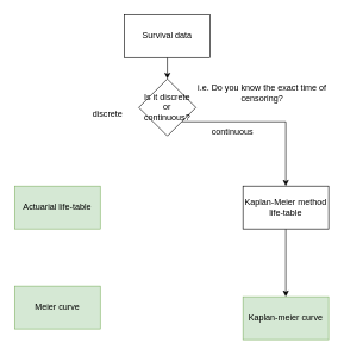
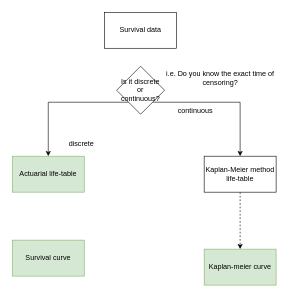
  <mxCell id="0" />
  <mxCell id="1" parent="0" />
- <mxCell id="2" style="edgeStyle=orthogonalEdgeStyle;rounded=0;orthogonalLoop=1;jettySize=auto;html=1;exitX=0.5;exitY=1;exitDx=0;exitDy=0;entryX=0.5;entryY=0;entryDx=0;entryDy=0;" edge="1" parent="1" source="3" target="6"><mxGeometry relative="1" as="geometry" /></mxCell>
  <mxCell id="3" value="Survival data" style="rounded=0;whiteSpace=wrap;html=1;" vertex="1" parent="1"><mxGeometry x="174" y="20" width="120" height="60" as="geometry" /></mxCell>
+ <mxCell id="4" style="edgeStyle=orthogonalEdgeStyle;rounded=0;orthogonalLoop=1;jettySize=auto;html=1;exitX=0;exitY=1;exitDx=0;exitDy=0;" edge="1" parent="1" source="6" target="7"><mxGeometry relative="1" as="geometry" /></mxCell>
  <mxCell id="5" style="edgeStyle=orthogonalEdgeStyle;rounded=0;orthogonalLoop=1;jettySize=auto;html=1;exitX=1;exitY=1;exitDx=0;exitDy=0;entryX=0.5;entryY=0;entryDx=0;entryDy=0;" edge="1" parent="1" source="6" target="9"><mxGeometry relative="1" as="geometry" /></mxCell>
  <mxCell id="6" value="Is it discrete or continuous?" style="rhombus;whiteSpace=wrap;html=1;" vertex="1" parent="1"><mxGeometry x="194" y="110" width="80" height="80" as="geometry" /></mxCell>
  <mxCell id="7" value="Actuarial life-table" style="rounded=0;whiteSpace=wrap;html=1;fillColor=#d5e8d4;strokeColor=#82b366;" vertex="1" parent="1"><mxGeometry x="20" y="260" width="120" height="60" as="geometry" /></mxCell>
- <mxCell id="8" style="edgeStyle=orthogonalEdgeStyle;rounded=0;orthogonalLoop=1;jettySize=auto;html=1;exitX=0.5;exitY=1;exitDx=0;exitDy=0;entryX=0.5;entryY=0;entryDx=0;entryDy=0;" edge="1" parent="1" source="9" target="11"><mxGeometry relative="1" as="geometry" /></mxCell>
+ <mxCell id="8" style="edgeStyle=orthogonalEdgeStyle;rounded=0;orthogonalLoop=1;jettySize=auto;html=1;exitX=0.5;exitY=1;exitDx=0;exitDy=0;entryX=0.5;entryY=0;entryDx=0;entryDy=0;dashed=1;" edge="1" parent="1" source="9" target="11"><mxGeometry relative="1" as="geometry" /></mxCell>
  <mxCell id="9" value="Kaplan-Meier method life-table" style="rounded=0;whiteSpace=wrap;html=1;" vertex="1" parent="1"><mxGeometry x="340" y="260" width="120" height="60" as="geometry" /></mxCell>
- <mxCell id="10" value="Meier curve" style="rounded=0;whiteSpace=wrap;html=1;fillColor=#d5e8d4;strokeColor=#82b366;" vertex="1" parent="1"><mxGeometry x="20" y="400" width="120" height="60" as="geometry" /></mxCell>
+ <mxCell id="10" value="Survival curve" style="rounded=0;whiteSpace=wrap;html=1;fillColor=#d5e8d4;strokeColor=#82b366;" vertex="1" parent="1"><mxGeometry x="20" y="400" width="120" height="60" as="geometry" /></mxCell>
  <mxCell id="11" value="Kaplan-meier curve" style="rounded=0;whiteSpace=wrap;html=1;fillColor=#d5e8d4;strokeColor=#82b366;" vertex="1" parent="1"><mxGeometry x="340" y="415" width="120" height="60" as="geometry" /></mxCell>
  <mxCell id="12" value="i.e. Do you know the exact time of censoring?" style="text;html=1;strokeColor=none;fillColor=none;align=center;verticalAlign=middle;whiteSpace=wrap;rounded=0;" vertex="1" parent="1"><mxGeometry x="274" y="120" width="186" height="20" as="geometry" /></mxCell>
- <mxCell id="13" value="discrete" style="text;html=1;align=center;verticalAlign=middle;resizable=0;points=[];autosize=1;" vertex="1" parent="1"><mxGeometry x="120" y="150" width="60" height="20" as="geometry" /></mxCell>
+ <mxCell id="13" value="discrete" style="text;html=1;align=center;verticalAlign=middle;resizable=0;points=[];autosize=1;" vertex="1" parent="1"><mxGeometry x="105" y="230" width="60" height="20" as="geometry" /></mxCell>
  <mxCell id="14" value="continuous" style="text;html=1;align=center;verticalAlign=middle;resizable=0;points=[];autosize=1;" vertex="1" parent="1"><mxGeometry x="290" y="175" width="70" height="20" as="geometry" /></mxCell>
